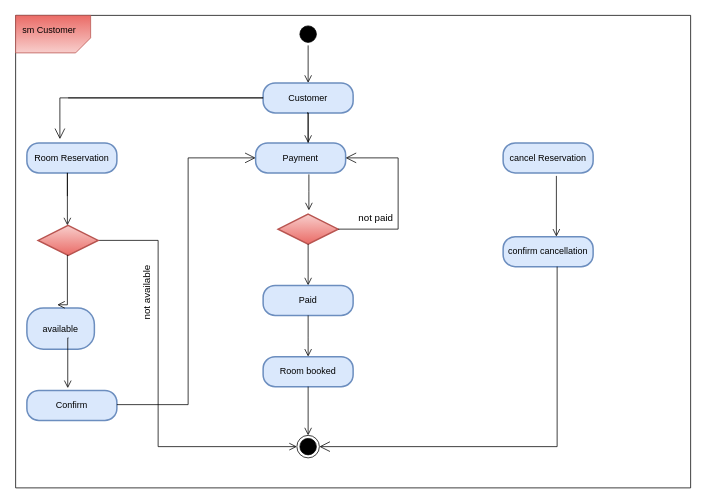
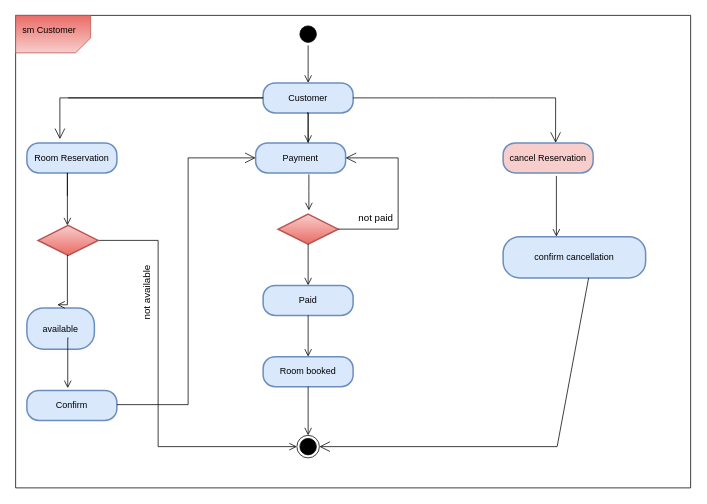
  <mxCell id="0" />
  <mxCell id="1" parent="0" />
  <mxCell id="2" value="" style="swimlane;startSize=0;fillColor=#f8cecc;strokeColor=#000000;gradientColor=#ea6b66;" vertex="1" parent="1"><mxGeometry x="20" y="20" width="900" height="630" as="geometry" /></mxCell>
  <mxCell id="3" value="" style="verticalLabelPosition=bottom;verticalAlign=top;html=1;shape=card;whiteSpace=wrap;size=20;arcSize=12;direction=west;fillColor=#f8cecc;gradientColor=#ea6b66;strokeColor=#b85450;" vertex="1" parent="2"><mxGeometry width="100" height="50" as="geometry" /></mxCell>
  <mxCell id="4" value="sm Customer" style="text;html=1;align=center;verticalAlign=middle;whiteSpace=wrap;rounded=0;" vertex="1" parent="2"><mxGeometry width="90" height="40" as="geometry" /></mxCell>
  <mxCell id="5" value="" style="ellipse;html=1;shape=startState;fillColor=#000000;strokeColor=#000000;" vertex="1" parent="2"><mxGeometry x="375" y="10" width="30" height="30" as="geometry" /></mxCell>
  <mxCell id="6" value="Customer" style="rounded=1;whiteSpace=wrap;html=1;arcSize=40;fillColor=#dae8fc;strokeColor=#6c8ebf;strokeWidth=2;" vertex="1" parent="2"><mxGeometry x="330" y="90" width="120" height="40" as="geometry" /></mxCell>
- <mxCell id="8" value="cancel Reservation" style="rounded=1;whiteSpace=wrap;html=1;arcSize=40;fillColor=#dae8fc;strokeColor=#6c8ebf;strokeWidth=2;" vertex="1" parent="2"><mxGeometry x="650" y="170" width="120" height="40" as="geometry" /></mxCell>
+ <mxCell id="7" value="" style="endArrow=open;endFill=1;endSize=12;html=1;rounded=0;exitX=1;exitY=0.5;exitDx=0;exitDy=0;entryX=0.583;entryY=0;entryDx=0;entryDy=0;entryPerimeter=0;" edge="1" parent="2" source="6" target="8"><mxGeometry width="160" relative="1" as="geometry"><mxPoint x="280" y="200" as="sourcePoint" /><mxPoint x="560" y="180" as="targetPoint" /><Array as="points"><mxPoint x="560" y="110" /><mxPoint x="600" y="110" /><mxPoint x="640" y="110" /><mxPoint x="720" y="110" /></Array></mxGeometry></mxCell>
+ <mxCell id="8" value="cancel Reservation" style="rounded=1;whiteSpace=wrap;html=1;arcSize=40;fillColor=#f8cecc;strokeColor=#6c8ebf;strokeWidth=2;" vertex="1" parent="2"><mxGeometry x="650" y="170" width="120" height="40" as="geometry" /></mxCell>
  <mxCell id="9" value="" style="edgeStyle=orthogonalEdgeStyle;html=1;verticalAlign=bottom;endArrow=open;endSize=8;strokeColor=#000000;rounded=0;entryX=0.5;entryY=0;entryDx=0;entryDy=0;" edge="1" parent="2" target="6"><mxGeometry relative="1" as="geometry"><mxPoint x="610" y="290" as="targetPoint" /><mxPoint x="390" y="40" as="sourcePoint" /><Array as="points"><mxPoint x="390" y="40" /></Array></mxGeometry></mxCell>
  <mxCell id="10" value="Payment" style="rounded=1;whiteSpace=wrap;html=1;arcSize=40;fillColor=#dae8fc;strokeColor=#6c8ebf;strokeWidth=2;" vertex="1" parent="2"><mxGeometry x="320" y="170" width="120" height="40" as="geometry" /></mxCell>
  <mxCell id="11" value="" style="endArrow=open;endFill=1;endSize=12;html=1;rounded=0;entryX=0.367;entryY=-0.125;entryDx=0;entryDy=0;entryPerimeter=0;" edge="1" parent="2" target="12"><mxGeometry width="160" relative="1" as="geometry"><mxPoint x="70.04" y="110" as="sourcePoint" /><mxPoint x="70.0" y="180" as="targetPoint" /><Array as="points"><mxPoint x="330" y="110" /><mxPoint x="59" y="110" /></Array></mxGeometry></mxCell>
  <mxCell id="12" value="Room Reservation" style="rounded=1;whiteSpace=wrap;html=1;arcSize=40;fillColor=#dae8fc;strokeColor=#6c8ebf;strokeWidth=2;" vertex="1" parent="2"><mxGeometry x="15" y="170" width="120" height="40" as="geometry" /></mxCell>
  <mxCell id="13" value="" style="edgeStyle=orthogonalEdgeStyle;html=1;verticalAlign=bottom;endArrow=open;endSize=8;strokeColor=#000000;rounded=0;" edge="1" parent="2"><mxGeometry relative="1" as="geometry"><mxPoint x="69" y="280" as="targetPoint" /><mxPoint x="69" y="241" as="sourcePoint" /><Array as="points"><mxPoint x="69" y="210" /><mxPoint x="69" y="210" /></Array></mxGeometry></mxCell>
  <mxCell id="14" value="" style="edgeStyle=orthogonalEdgeStyle;html=1;verticalAlign=bottom;endArrow=open;endSize=8;strokeColor=#000000;rounded=0;" edge="1" parent="2"><mxGeometry relative="1" as="geometry"><mxPoint x="390" y="170" as="targetPoint" /><mxPoint x="390" y="170" as="sourcePoint" /><Array as="points"><mxPoint x="389" y="130" /><mxPoint x="389" y="130" /></Array></mxGeometry></mxCell>
  <mxCell id="15" value="" style="edgeStyle=orthogonalEdgeStyle;html=1;verticalAlign=bottom;endArrow=open;endSize=8;strokeColor=#000000;rounded=0;exitX=0.592;exitY=1.05;exitDx=0;exitDy=0;exitPerimeter=0;" edge="1" parent="2" source="10"><mxGeometry relative="1" as="geometry"><mxPoint x="391" y="260" as="targetPoint" /><mxPoint x="79" y="220" as="sourcePoint" /><Array as="points" /></mxGeometry></mxCell>
  <mxCell id="16" value="" style="rhombus;whiteSpace=wrap;html=1;fillColor=#f8cecc;strokeColor=#b85450;strokeWidth=2;gradientColor=#ea6b66;" vertex="1" parent="2"><mxGeometry x="350" y="265" width="80" height="40" as="geometry" /></mxCell>
  <mxCell id="17" value="" style="edgeStyle=orthogonalEdgeStyle;html=1;align=left;verticalAlign=top;endArrow=open;endSize=8;strokeColor=#000000;rounded=0;entryX=0.5;entryY=0;entryDx=0;entryDy=0;" edge="1" source="16" parent="2" target="19"><mxGeometry x="-1" relative="1" as="geometry"><mxPoint x="540" y="365" as="targetPoint" /></mxGeometry></mxCell>
  <mxCell id="18" value="" style="edgeStyle=orthogonalEdgeStyle;html=1;align=left;verticalAlign=top;endArrow=open;endSize=8;strokeColor=#000000;rounded=0;exitX=1;exitY=0.5;exitDx=0;exitDy=0;entryX=0;entryY=0.5;entryDx=0;entryDy=0;" edge="1" parent="2" source="22" target="21"><mxGeometry x="-1" relative="1" as="geometry"><mxPoint x="540" y="265" as="targetPoint" /><mxPoint x="539.5" y="216" as="sourcePoint" /><Array as="points"><mxPoint x="190" y="300" /><mxPoint x="190" y="575" /></Array></mxGeometry></mxCell>
  <mxCell id="19" value="Paid" style="rounded=1;whiteSpace=wrap;html=1;arcSize=40;fillColor=#dae8fc;strokeColor=#6c8ebf;strokeWidth=2;" vertex="1" parent="2"><mxGeometry x="330" y="360" width="120" height="40" as="geometry" /></mxCell>
  <mxCell id="20" value="Confirm" style="rounded=1;whiteSpace=wrap;html=1;arcSize=40;fillColor=#dae8fc;strokeColor=#6c8ebf;strokeWidth=2;" vertex="1" parent="2"><mxGeometry x="15" y="500" width="120" height="40" as="geometry" /></mxCell>
  <mxCell id="21" value="" style="ellipse;html=1;shape=endState;fillColor=#000000;strokeColor=#000000;" vertex="1" parent="2"><mxGeometry x="375" y="560" width="30" height="30" as="geometry" /></mxCell>
  <mxCell id="22" value="" style="rhombus;whiteSpace=wrap;html=1;fillColor=#f8cecc;strokeColor=#b85450;strokeWidth=2;gradientColor=#ea6b66;" vertex="1" parent="2"><mxGeometry x="30" y="280" width="80" height="40" as="geometry" /></mxCell>
  <mxCell id="23" value="available" style="rounded=1;whiteSpace=wrap;html=1;arcSize=40;fillColor=#dae8fc;strokeColor=#6c8ebf;strokeWidth=2;" vertex="1" parent="2"><mxGeometry x="15" y="390" width="90" height="55" as="geometry" /></mxCell>
  <mxCell id="24" value="" style="edgeStyle=orthogonalEdgeStyle;html=1;align=left;verticalAlign=top;endArrow=open;endSize=8;strokeColor=#000000;rounded=0;entryX=0.45;entryY=-0.075;entryDx=0;entryDy=0;entryPerimeter=0;exitX=0.5;exitY=1;exitDx=0;exitDy=0;" edge="1" parent="2" source="22" target="23"><mxGeometry x="-1" relative="1" as="geometry"><mxPoint x="400" y="370" as="targetPoint" /><mxPoint x="69" y="330" as="sourcePoint" /><Array as="points"><mxPoint x="69" y="320" /></Array></mxGeometry></mxCell>
  <mxCell id="25" value="" style="edgeStyle=orthogonalEdgeStyle;html=1;align=left;verticalAlign=top;endArrow=open;endSize=8;strokeColor=#000000;rounded=0;entryX=0.45;entryY=-0.075;entryDx=0;entryDy=0;entryPerimeter=0;exitX=0.5;exitY=1;exitDx=0;exitDy=0;" edge="1" parent="2"><mxGeometry x="-1" relative="1" as="geometry"><mxPoint x="69.5" y="497" as="targetPoint" /><mxPoint x="70.5" y="430" as="sourcePoint" /><Array as="points"><mxPoint x="69.5" y="430" /></Array></mxGeometry></mxCell>
  <mxCell id="26" value="" style="endArrow=open;endFill=1;endSize=12;html=1;rounded=0;fontColor=#000000;strokeColor=#000000;strokeWidth=1;entryX=0;entryY=0.5;entryDx=0;entryDy=0;" edge="1" parent="2" target="10"><mxGeometry width="160" relative="1" as="geometry"><mxPoint x="135" y="519" as="sourcePoint" /><mxPoint x="295" y="519" as="targetPoint" /><Array as="points"><mxPoint x="230" y="519" /><mxPoint x="230" y="190" /></Array></mxGeometry></mxCell>
  <mxCell id="27" value="Room booked" style="rounded=1;whiteSpace=wrap;html=1;arcSize=40;fillColor=#dae8fc;strokeColor=#6c8ebf;strokeWidth=2;" vertex="1" parent="2"><mxGeometry x="330" y="455" width="120" height="40" as="geometry" /></mxCell>
  <mxCell id="28" value="" style="edgeStyle=orthogonalEdgeStyle;html=1;align=left;verticalAlign=top;endArrow=open;endSize=8;strokeColor=#000000;rounded=0;entryX=0.5;entryY=0;entryDx=0;entryDy=0;exitX=0.5;exitY=1;exitDx=0;exitDy=0;" edge="1" parent="2" source="19" target="27"><mxGeometry x="-1" relative="1" as="geometry"><mxPoint x="400" y="370" as="targetPoint" /><mxPoint x="400" y="315" as="sourcePoint" /><Array as="points"><mxPoint x="390" y="430" /><mxPoint x="390" y="430" /></Array></mxGeometry></mxCell>
  <mxCell id="29" value="&lt;font style=&quot;font-size: 13px&quot;&gt;not available&lt;/font&gt;" style="text;html=1;align=center;verticalAlign=middle;resizable=0;points=[];autosize=1;strokeColor=none;fillColor=none;fontColor=#000000;rotation=270;" vertex="1" parent="2"><mxGeometry x="130" y="360" width="90" height="20" as="geometry" /></mxCell>
  <mxCell id="30" value="" style="endArrow=open;endFill=1;endSize=12;html=1;rounded=0;fontSize=13;fontColor=#000000;strokeColor=#000000;strokeWidth=1;exitX=1;exitY=0.5;exitDx=0;exitDy=0;entryX=1;entryY=0.5;entryDx=0;entryDy=0;" edge="1" parent="2" source="16" target="10"><mxGeometry width="160" relative="1" as="geometry"><mxPoint x="230" y="540" as="sourcePoint" /><mxPoint x="390" y="540" as="targetPoint" /><Array as="points"><mxPoint x="510" y="285" /><mxPoint x="510" y="190" /></Array></mxGeometry></mxCell>
  <mxCell id="31" value="not paid" style="text;html=1;align=center;verticalAlign=middle;resizable=0;points=[];autosize=1;strokeColor=none;fillColor=none;fontSize=13;fontColor=#000000;" vertex="1" parent="2"><mxGeometry x="450" y="260" width="60" height="20" as="geometry" /></mxCell>
- <mxCell id="32" value="confirm cancellation" style="rounded=1;whiteSpace=wrap;html=1;arcSize=40;fillColor=#dae8fc;strokeColor=#6c8ebf;strokeWidth=2;" vertex="1" parent="2"><mxGeometry x="650" y="295" width="120" height="40" as="geometry" /></mxCell>
+ <mxCell id="32" value="confirm cancellation" style="rounded=1;whiteSpace=wrap;html=1;arcSize=40;fillColor=#dae8fc;strokeColor=#6c8ebf;strokeWidth=2;" vertex="1" parent="2"><mxGeometry x="650" y="295" width="190" height="55" as="geometry" /></mxCell>
  <mxCell id="33" value="" style="edgeStyle=orthogonalEdgeStyle;html=1;align=left;verticalAlign=top;endArrow=open;endSize=8;strokeColor=#000000;rounded=0;exitX=0.592;exitY=1.1;exitDx=0;exitDy=0;exitPerimeter=0;" edge="1" parent="2" source="8"><mxGeometry x="-1" relative="1" as="geometry"><mxPoint x="721" y="295" as="targetPoint" /><mxPoint x="410" y="420" as="sourcePoint" /><Array as="points"><mxPoint x="721" y="295" /></Array></mxGeometry></mxCell>
  <mxCell id="34" value="" style="edgeStyle=orthogonalEdgeStyle;html=1;align=left;verticalAlign=top;endArrow=open;endSize=8;strokeColor=#000000;rounded=0;entryX=0.5;entryY=0;entryDx=0;entryDy=0;exitX=0.5;exitY=1;exitDx=0;exitDy=0;" edge="1" parent="2" source="27" target="21"><mxGeometry x="-1" relative="1" as="geometry"><mxPoint x="420" y="500" as="targetPoint" /><mxPoint x="420" y="430" as="sourcePoint" /><Array as="points"><mxPoint x="390" y="560" /></Array></mxGeometry></mxCell>
  <mxCell id="35" value="" style="endArrow=open;endFill=1;endSize=12;html=1;rounded=0;fontSize=13;fontColor=#000000;strokeColor=#000000;strokeWidth=1;exitX=0.6;exitY=1;exitDx=0;exitDy=0;exitPerimeter=0;entryX=1;entryY=0.5;entryDx=0;entryDy=0;" edge="1" parent="2" source="32" target="21"><mxGeometry width="160" relative="1" as="geometry"><mxPoint x="580" y="530" as="sourcePoint" /><mxPoint x="740" y="530" as="targetPoint" /><Array as="points"><mxPoint x="722" y="575" /></Array></mxGeometry></mxCell>
